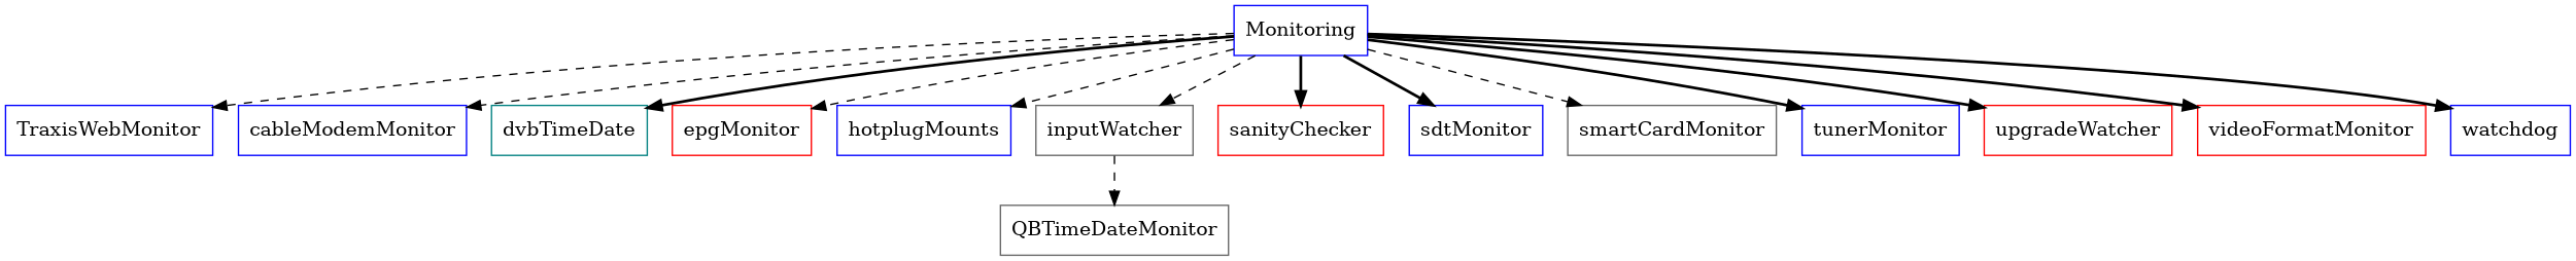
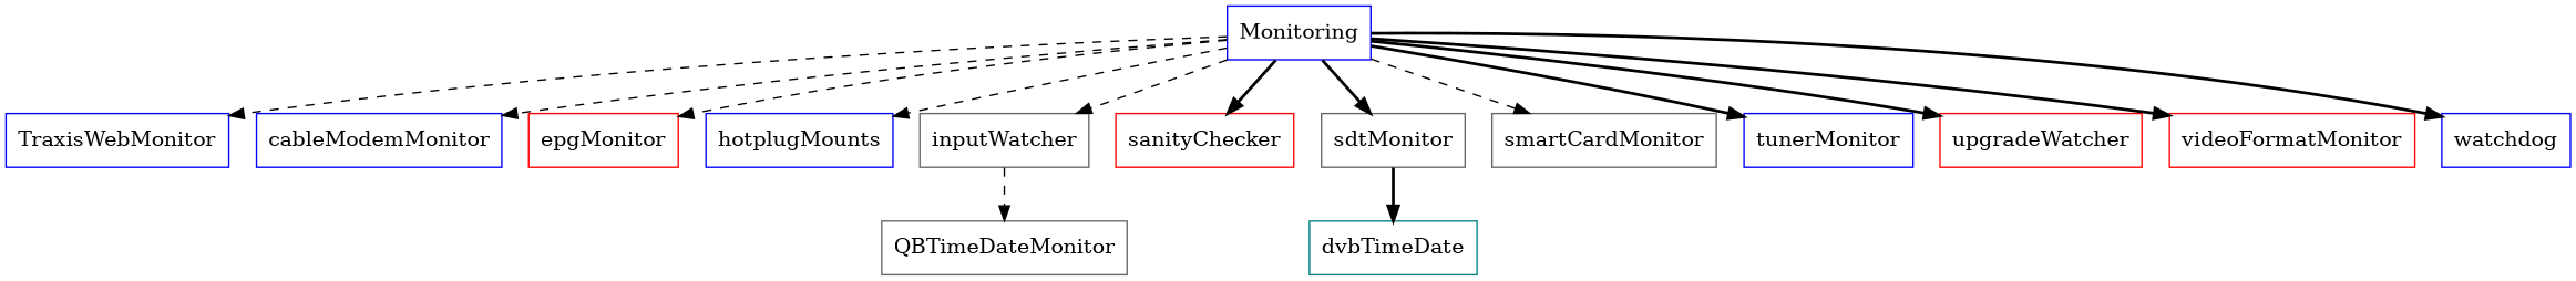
  digraph {
    node [color=blue shape=box]
    edge [style=dashed]
    n1 [label=Monitoring root=true]
    TraxisWebMonitor
    cableModemMonitor
    dvbTimeDate [color=teal]
    epgMonitor [color=red]
    hotplugMounts
    inputWatcher [color=gray40]
    sanityChecker [color=red]
-   sdtMonitor
+   sdtMonitor [color=gray40]
    smartCardMonitor [color=gray40]
    tunerMonitor
    upgradeWatcher [color=red]
    videoFormatMonitor [color=red]
    watchdog
    QBTimeDateMonitor [color=gray40]
    n1 -> TraxisWebMonitor
    n1 -> cableModemMonitor
-   n1 -> dvbTimeDate [style=bold]
+   sdtMonitor -> dvbTimeDate [style=bold]
    n1 -> epgMonitor
    n1 -> hotplugMounts
    n1 -> inputWatcher
    n1 -> sanityChecker [style=bold]
    n1 -> sdtMonitor [style=bold]
    n1 -> smartCardMonitor
    n1 -> tunerMonitor [style=bold]
    n1 -> upgradeWatcher [style=bold]
    n1 -> videoFormatMonitor [style=bold]
    n1 -> watchdog [style=bold]
    inputWatcher -> QBTimeDateMonitor
  }
